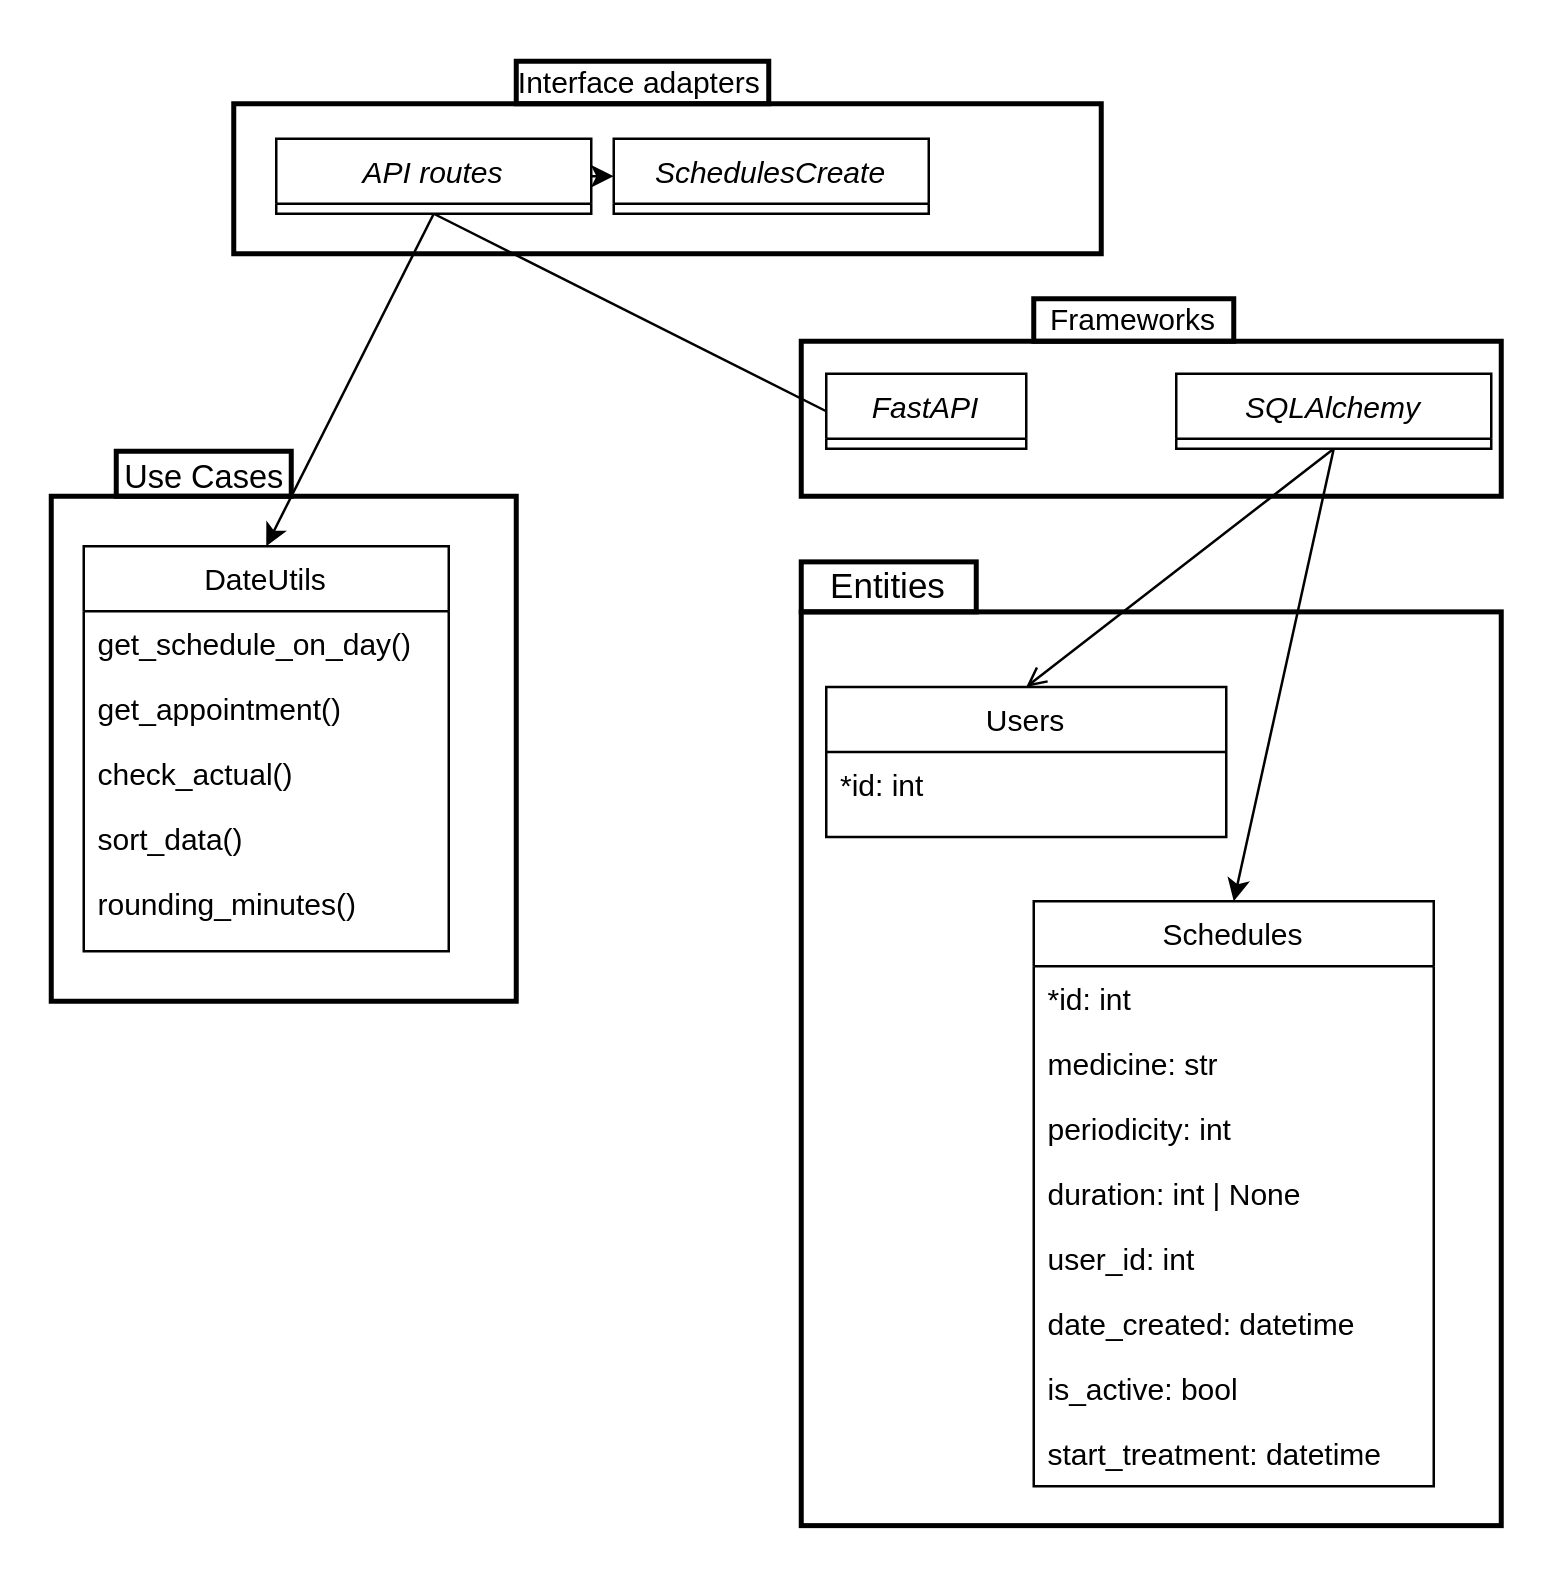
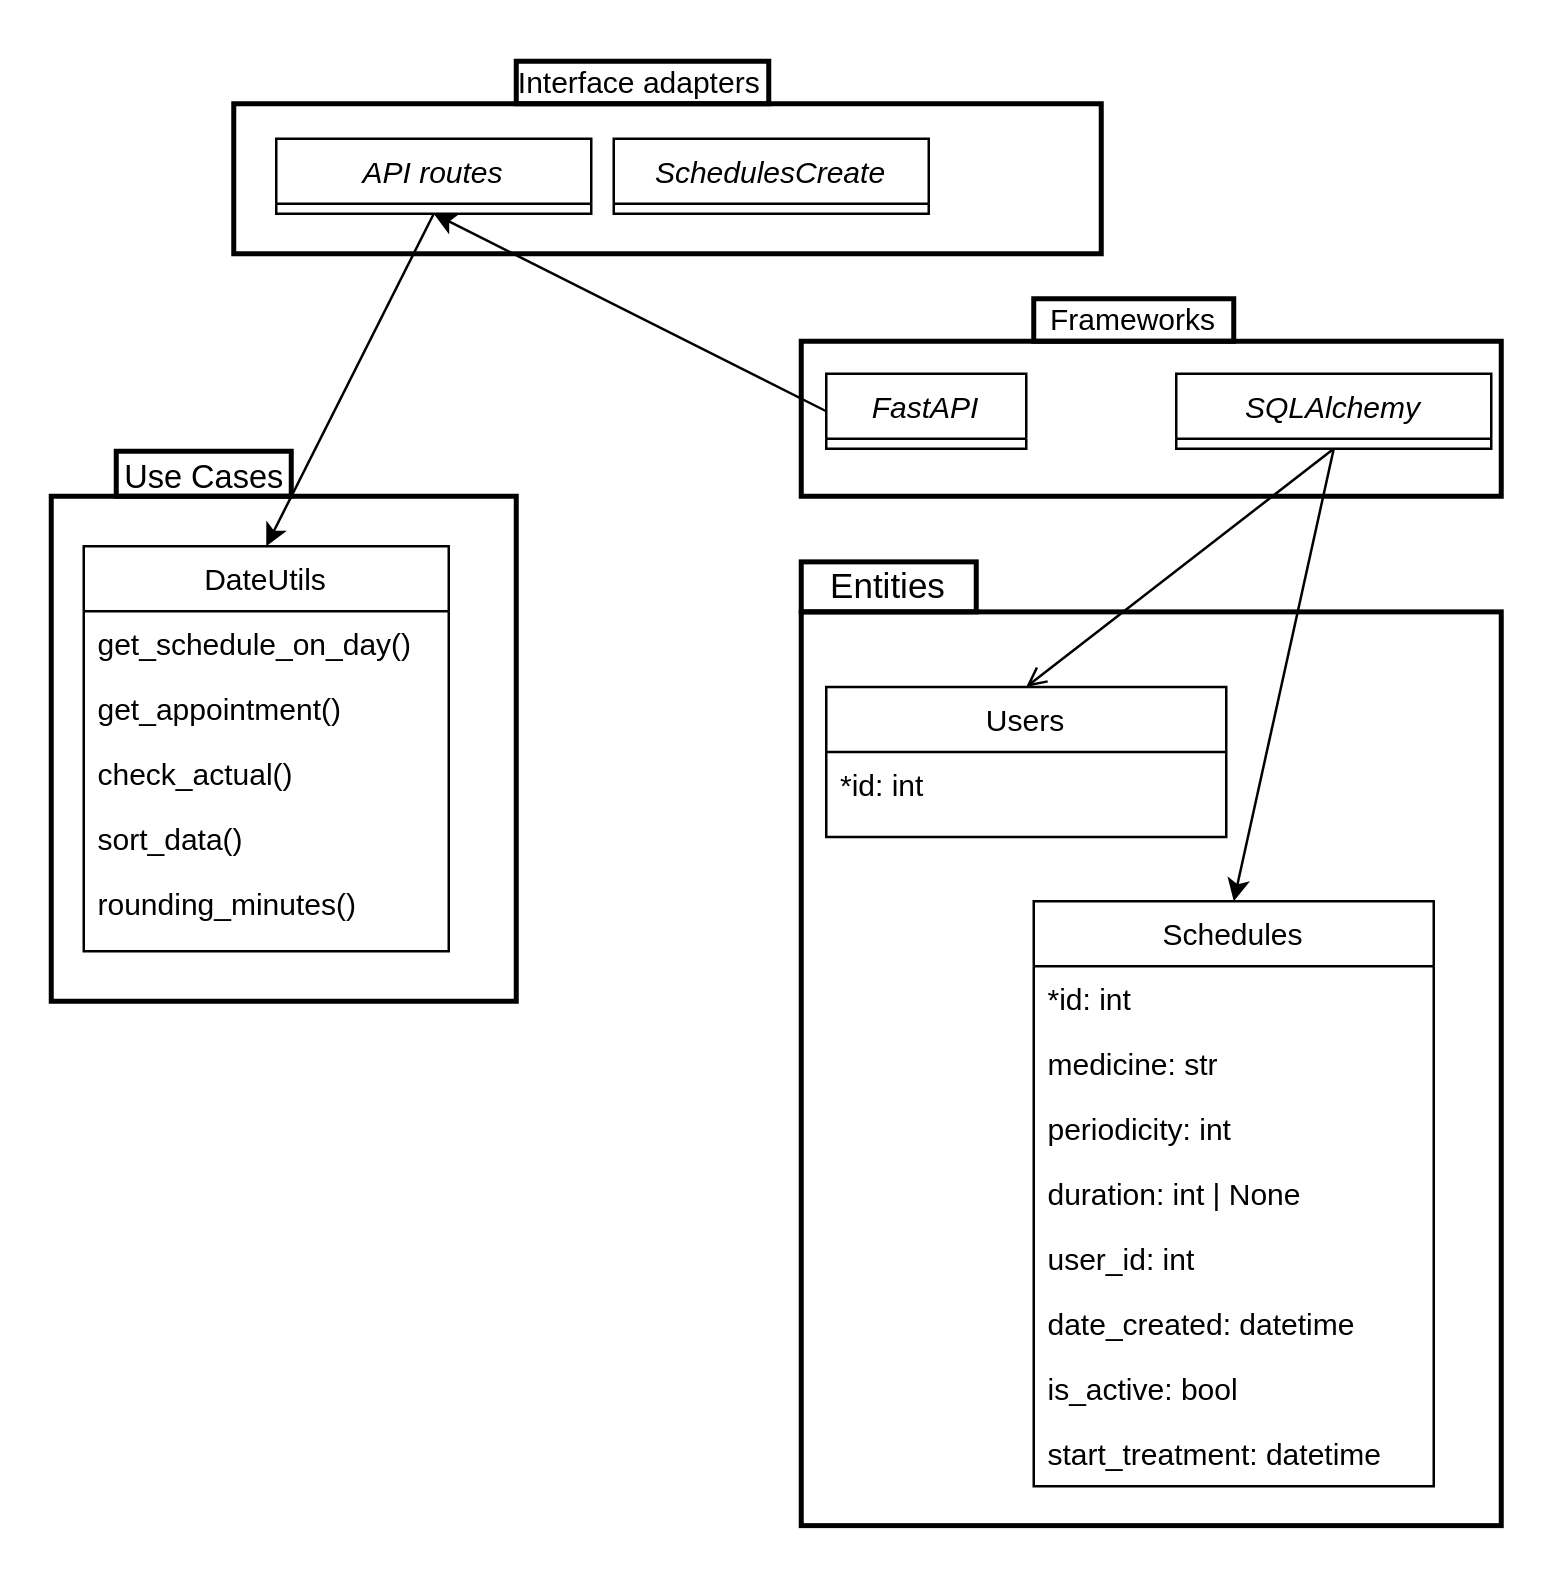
  <mxCell id="0" />
  <mxCell id="1" parent="0" />
  <mxCell id="2" value="" style="rounded=0;whiteSpace=wrap;html=1;fillColor=none;strokeWidth=2;strokeColor=light-dark(#000000,#3516FF);" vertex="1" parent="1"><mxGeometry x="320" y="244.25" width="280" height="365.5" as="geometry" /></mxCell>
  <mxCell id="3" value="" style="rounded=0;whiteSpace=wrap;html=1;fillColor=none;strokeWidth=2;fontColor=light-dark(#000000,#FFFF00);strokeColor=light-dark(#000000,#FFFF00);" vertex="1" parent="1"><mxGeometry x="206" y="24" width="101" height="17" as="geometry" /></mxCell>
  <mxCell id="4" value="Interface adapters" style="text;html=1;align=center;verticalAlign=middle;whiteSpace=wrap;rounded=0;" vertex="1" parent="1"><mxGeometry x="204" y="20" width="103" height="25" as="geometry" /></mxCell>
  <mxCell id="5" value="" style="rounded=0;whiteSpace=wrap;html=1;fillColor=none;strokeWidth=2;strokeColor=light-dark(#000000,#FFFF00);" vertex="1" parent="1"><mxGeometry x="93" y="41" width="347" height="60" as="geometry" /></mxCell>
  <mxCell id="6" value="Frameworks" style="text;html=1;align=center;verticalAlign=middle;whiteSpace=wrap;rounded=0;" vertex="1" parent="1"><mxGeometry x="423" y="112.5" width="60" height="30" as="geometry" /></mxCell>
  <mxCell id="7" value="" style="rounded=0;whiteSpace=wrap;html=1;fillColor=none;strokeWidth=2;fontColor=light-dark(#000000,#FFFF00);strokeColor=light-dark(#000000,#00FF00);" vertex="1" parent="1"><mxGeometry x="413" y="119" width="80" height="17" as="geometry" /></mxCell>
  <mxCell id="8" value="" style="rounded=0;whiteSpace=wrap;html=1;fillColor=none;strokeWidth=2;strokeColor=light-dark(#000000,#00FF00);" vertex="1" parent="1"><mxGeometry x="320" y="136" width="280" height="62" as="geometry" /></mxCell>
  <mxCell id="9" value="" style="rounded=0;whiteSpace=wrap;html=1;fillColor=none;strokeWidth=2;strokeColor=light-dark(#000000,#FF0000);" vertex="1" parent="1"><mxGeometry x="20" y="198" width="186" height="202" as="geometry" /></mxCell>
  <mxCell id="10" value="" style="rounded=0;whiteSpace=wrap;html=1;fillColor=none;strokeWidth=2;strokeColor=light-dark(#000000,#FF0000);" vertex="1" parent="1"><mxGeometry x="46" y="180" width="70" height="18" as="geometry" /></mxCell>
  <mxCell id="11" value="Use Cases" style="text;html=1;align=center;verticalAlign=middle;whiteSpace=wrap;rounded=0;fontSize=13;" vertex="1" parent="1"><mxGeometry x="37.5" y="173.5" width="87" height="33" as="geometry" /></mxCell>
- <mxCell id="12" style="edgeStyle=orthogonalEdgeStyle;rounded=0;orthogonalLoop=1;jettySize=auto;html=1;exitX=1;exitY=0.5;exitDx=0;exitDy=0;entryX=0;entryY=0.5;entryDx=0;entryDy=0;" edge="1" parent="1" source="13" target="14"><mxGeometry relative="1" as="geometry" /></mxCell>
  <mxCell id="13" value="API routes" style="swimlane;fontStyle=2;align=center;verticalAlign=top;childLayout=stackLayout;horizontal=1;startSize=26;horizontalStack=0;resizeParent=1;resizeLast=0;collapsible=1;marginBottom=0;rounded=0;shadow=0;strokeWidth=1;" vertex="1" parent="1"><mxGeometry x="110" y="55" width="126" height="30" as="geometry"><mxRectangle x="230" y="140" width="160" height="26" as="alternateBounds" /></mxGeometry></mxCell>
  <mxCell id="14" value="SchedulesCreate" style="swimlane;fontStyle=2;align=center;verticalAlign=top;childLayout=stackLayout;horizontal=1;startSize=26;horizontalStack=0;resizeParent=1;resizeLast=0;collapsible=1;marginBottom=0;rounded=0;shadow=0;strokeWidth=1;" vertex="1" parent="1"><mxGeometry x="245" y="55" width="126" height="30" as="geometry"><mxRectangle x="230" y="140" width="160" height="26" as="alternateBounds" /></mxGeometry></mxCell>
  <mxCell id="15" style="edgeStyle=orthogonalEdgeStyle;rounded=0;orthogonalLoop=1;jettySize=auto;html=1;exitX=0.5;exitY=1;exitDx=0;exitDy=0;" edge="1" parent="1" source="5" target="5"><mxGeometry relative="1" as="geometry" /></mxCell>
  <mxCell id="16" value="FastAPI" style="swimlane;fontStyle=2;align=center;verticalAlign=top;childLayout=stackLayout;horizontal=1;startSize=26;horizontalStack=0;resizeParent=1;resizeLast=0;collapsible=1;marginBottom=0;rounded=0;shadow=0;strokeWidth=1;" vertex="1" parent="1"><mxGeometry x="330" y="149" width="80" height="30" as="geometry"><mxRectangle x="230" y="140" width="160" height="26" as="alternateBounds" /></mxGeometry></mxCell>
  <mxCell id="17" value="SQLAlchemy" style="swimlane;fontStyle=2;align=center;verticalAlign=top;childLayout=stackLayout;horizontal=1;startSize=26;horizontalStack=0;resizeParent=1;resizeLast=0;collapsible=1;marginBottom=0;rounded=0;shadow=0;strokeWidth=1;" vertex="1" parent="1"><mxGeometry x="470" y="149" width="126" height="30" as="geometry"><mxRectangle x="230" y="140" width="160" height="26" as="alternateBounds" /></mxGeometry></mxCell>
  <mxCell id="18" value="DateUtils" style="swimlane;fontStyle=0;align=center;verticalAlign=top;childLayout=stackLayout;horizontal=1;startSize=26;horizontalStack=0;resizeParent=1;resizeLast=0;collapsible=1;marginBottom=0;rounded=0;shadow=0;strokeWidth=1;" vertex="1" parent="1"><mxGeometry x="33" y="218" width="146" height="162" as="geometry"><mxRectangle x="-540" y="494.5" width="160" height="26" as="alternateBounds" /></mxGeometry></mxCell>
  <mxCell id="19" value="get_schedule_on_day()" style="text;align=left;verticalAlign=top;spacingLeft=4;spacingRight=4;overflow=hidden;rotatable=0;points=[[0,0.5],[1,0.5]];portConstraint=eastwest;" vertex="1" parent="18"><mxGeometry y="26" width="146" height="26" as="geometry" /></mxCell>
  <mxCell id="20" value="get_appointment()" style="text;align=left;verticalAlign=top;spacingLeft=4;spacingRight=4;overflow=hidden;rotatable=0;points=[[0,0.5],[1,0.5]];portConstraint=eastwest;rounded=0;shadow=0;html=0;" vertex="1" parent="18"><mxGeometry y="52" width="146" height="26" as="geometry" /></mxCell>
  <mxCell id="21" value="check_actual()" style="text;align=left;verticalAlign=top;spacingLeft=4;spacingRight=4;overflow=hidden;rotatable=0;points=[[0,0.5],[1,0.5]];portConstraint=eastwest;" vertex="1" parent="18"><mxGeometry y="78" width="146" height="26" as="geometry" /></mxCell>
  <mxCell id="22" value="sort_data() " style="text;align=left;verticalAlign=top;spacingLeft=4;spacingRight=4;overflow=hidden;rotatable=0;points=[[0,0.5],[1,0.5]];portConstraint=eastwest;" vertex="1" parent="18"><mxGeometry y="104" width="146" height="26" as="geometry" /></mxCell>
  <mxCell id="23" value="rounding_minutes()" style="text;align=left;verticalAlign=top;spacingLeft=4;spacingRight=4;overflow=hidden;rotatable=0;points=[[0,0.5],[1,0.5]];portConstraint=eastwest;" vertex="1" parent="18"><mxGeometry y="130" width="146" height="26" as="geometry" /></mxCell>
  <mxCell id="24" value="" style="rounded=0;whiteSpace=wrap;html=1;fillColor=none;strokeWidth=2;strokeColor=light-dark(#000000,#140CFF);" vertex="1" parent="1"><mxGeometry x="320" y="224.25" width="70" height="20" as="geometry" /></mxCell>
  <mxCell id="25" value="Schedules" style="swimlane;fontStyle=0;align=center;verticalAlign=top;childLayout=stackLayout;horizontal=1;startSize=26;horizontalStack=0;resizeParent=1;resizeLast=0;collapsible=1;marginBottom=0;rounded=0;shadow=0;strokeWidth=1;" vertex="1" parent="1"><mxGeometry x="413" y="360" width="160" height="234" as="geometry"><mxRectangle x="130" y="380" width="160" height="26" as="alternateBounds" /></mxGeometry></mxCell>
  <mxCell id="26" value="*id: int" style="text;align=left;verticalAlign=top;spacingLeft=4;spacingRight=4;overflow=hidden;rotatable=0;points=[[0,0.5],[1,0.5]];portConstraint=eastwest;" vertex="1" parent="25"><mxGeometry y="26" width="160" height="26" as="geometry" /></mxCell>
  <mxCell id="27" value="medicine: str" style="text;align=left;verticalAlign=top;spacingLeft=4;spacingRight=4;overflow=hidden;rotatable=0;points=[[0,0.5],[1,0.5]];portConstraint=eastwest;" vertex="1" parent="25"><mxGeometry y="52" width="160" height="26" as="geometry" /></mxCell>
  <mxCell id="28" value="periodicity: int" style="text;align=left;verticalAlign=top;spacingLeft=4;spacingRight=4;overflow=hidden;rotatable=0;points=[[0,0.5],[1,0.5]];portConstraint=eastwest;" vertex="1" parent="25"><mxGeometry y="78" width="160" height="26" as="geometry" /></mxCell>
  <mxCell id="29" value="duration: int | None" style="text;align=left;verticalAlign=top;spacingLeft=4;spacingRight=4;overflow=hidden;rotatable=0;points=[[0,0.5],[1,0.5]];portConstraint=eastwest;" vertex="1" parent="25"><mxGeometry y="104" width="160" height="26" as="geometry" /></mxCell>
  <mxCell id="30" value="user_id: int" style="text;align=left;verticalAlign=top;spacingLeft=4;spacingRight=4;overflow=hidden;rotatable=0;points=[[0,0.5],[1,0.5]];portConstraint=eastwest;" vertex="1" parent="25"><mxGeometry y="130" width="160" height="26" as="geometry" /></mxCell>
  <mxCell id="31" value="date_created: datetime" style="text;align=left;verticalAlign=top;spacingLeft=4;spacingRight=4;overflow=hidden;rotatable=0;points=[[0,0.5],[1,0.5]];portConstraint=eastwest;" vertex="1" parent="25"><mxGeometry y="156" width="160" height="26" as="geometry" /></mxCell>
  <mxCell id="32" value="is_active: bool" style="text;align=left;verticalAlign=top;spacingLeft=4;spacingRight=4;overflow=hidden;rotatable=0;points=[[0,0.5],[1,0.5]];portConstraint=eastwest;" vertex="1" parent="25"><mxGeometry y="182" width="160" height="26" as="geometry" /></mxCell>
  <mxCell id="33" value="start_treatment: datetime" style="text;align=left;verticalAlign=top;spacingLeft=4;spacingRight=4;overflow=hidden;rotatable=0;points=[[0,0.5],[1,0.5]];portConstraint=eastwest;" vertex="1" parent="25"><mxGeometry y="208" width="160" height="26" as="geometry" /></mxCell>
  <mxCell id="34" value="Users" style="swimlane;fontStyle=0;align=center;verticalAlign=top;childLayout=stackLayout;horizontal=1;startSize=26;horizontalStack=0;resizeParent=1;resizeLast=0;collapsible=1;marginBottom=0;rounded=0;shadow=0;strokeWidth=1;" vertex="1" parent="1"><mxGeometry x="330" y="274.25" width="160" height="60" as="geometry"><mxRectangle x="130" y="380" width="160" height="26" as="alternateBounds" /></mxGeometry></mxCell>
  <mxCell id="35" value="*id: int" style="text;align=left;verticalAlign=top;spacingLeft=4;spacingRight=4;overflow=hidden;rotatable=0;points=[[0,0.5],[1,0.5]];portConstraint=eastwest;" vertex="1" parent="34"><mxGeometry y="26" width="160" height="26" as="geometry" /></mxCell>
  <mxCell id="36" value="Entities" style="text;html=1;align=center;verticalAlign=middle;whiteSpace=wrap;rounded=0;fontSize=14;" vertex="1" parent="1"><mxGeometry x="323" y="218.25" width="64" height="32" as="geometry" /></mxCell>
- <mxCell id="37" value="" style="endArrow=none;html=1;rounded=0;entryX=0.5;entryY=1;entryDx=0;entryDy=0;exitX=0;exitY=0.5;exitDx=0;exitDy=0;" edge="1" parent="1" source="16" target="13"><mxGeometry width="50" height="50" relative="1" as="geometry"><mxPoint x="230" y="343" as="sourcePoint" /><mxPoint x="280" y="293" as="targetPoint" /></mxGeometry></mxCell>
+ <mxCell id="37" value="" style="endArrow=classic;html=1;rounded=0;entryX=0.5;entryY=1;entryDx=0;entryDy=0;exitX=0;exitY=0.5;exitDx=0;exitDy=0;" edge="1" parent="1" source="16" target="13"><mxGeometry width="50" height="50" relative="1" as="geometry"><mxPoint x="230" y="343" as="sourcePoint" /><mxPoint x="280" y="293" as="targetPoint" /></mxGeometry></mxCell>
  <mxCell id="38" value="" style="endArrow=classic;html=1;rounded=0;entryX=0.5;entryY=0;entryDx=0;entryDy=0;exitX=0.5;exitY=1;exitDx=0;exitDy=0;" edge="1" parent="1" source="13" target="18"><mxGeometry width="50" height="50" relative="1" as="geometry"><mxPoint x="230" y="343" as="sourcePoint" /><mxPoint x="280" y="293" as="targetPoint" /></mxGeometry></mxCell>
  <mxCell id="39" value="" style="endArrow=open;html=1;rounded=0;entryX=0.5;entryY=0;entryDx=0;entryDy=0;exitX=0.5;exitY=1;exitDx=0;exitDy=0;" edge="1" parent="1" source="17" target="34"><mxGeometry width="50" height="50" relative="1" as="geometry"><mxPoint x="210" y="283" as="sourcePoint" /><mxPoint x="260" y="233" as="targetPoint" /></mxGeometry></mxCell>
  <mxCell id="40" value="" style="endArrow=classic;html=1;rounded=0;exitX=0.5;exitY=1;exitDx=0;exitDy=0;entryX=0.5;entryY=0;entryDx=0;entryDy=0;" edge="1" parent="1" source="17" target="25"><mxGeometry width="50" height="50" relative="1" as="geometry"><mxPoint x="210" y="283" as="sourcePoint" /><mxPoint x="260" y="233" as="targetPoint" /></mxGeometry></mxCell>
